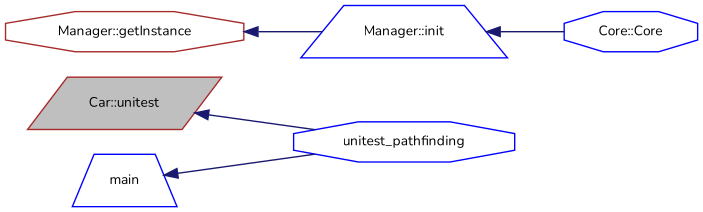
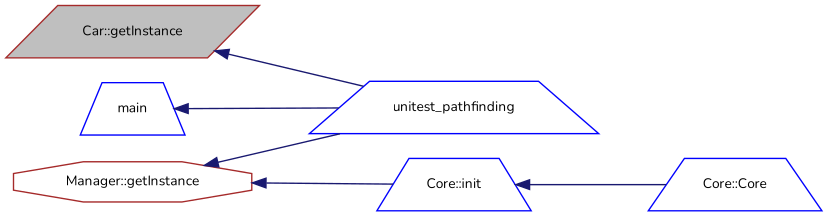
  digraph {
    fontname=Nunito
    rankdir=LR
    node [color=blue fillcolor=white fontname=Nunito fontsize=10 shape=trapezium style=filled]
    edge [color=midnightblue dir=back fontname=Nunito fontsize=10 labelfontname=Helvetica labelfontsize=10 style=solid]
-   n1 [color=brown fillcolor=grey75 fontcolor=black height=0.2 label="Car::unitest" shape=parallelogram width=0.4]
-   n2 [height=0.2 label=unitest_pathfinding shape=octagon width=0.4]
+   n1 [color=brown fillcolor=grey75 fontcolor=black height=0.2 label="Car::getInstance" shape=parallelogram width=0.4]
+   n2 [height=0.2 label=unitest_pathfinding width=0.4]
    n3 [color=brown height=0.2 label="Manager::getInstance" shape=octagon width=0.4]
-   n4 [height=0.2 label="Manager::init" width=0.4]
-   n5 [height=0.2 label="Core::Core" shape=octagon width=0.4]
+   n4 [height=0.2 label="Core::init" width=0.4]
+   n5 [height=0.2 label="Core::Core" width=0.4]
    n6 [height=0.2 label=main width=0.4]
    n1 -> n2
+   n3 -> n2
    n3 -> n4
    n4 -> n5
    n6 -> n2
  }
